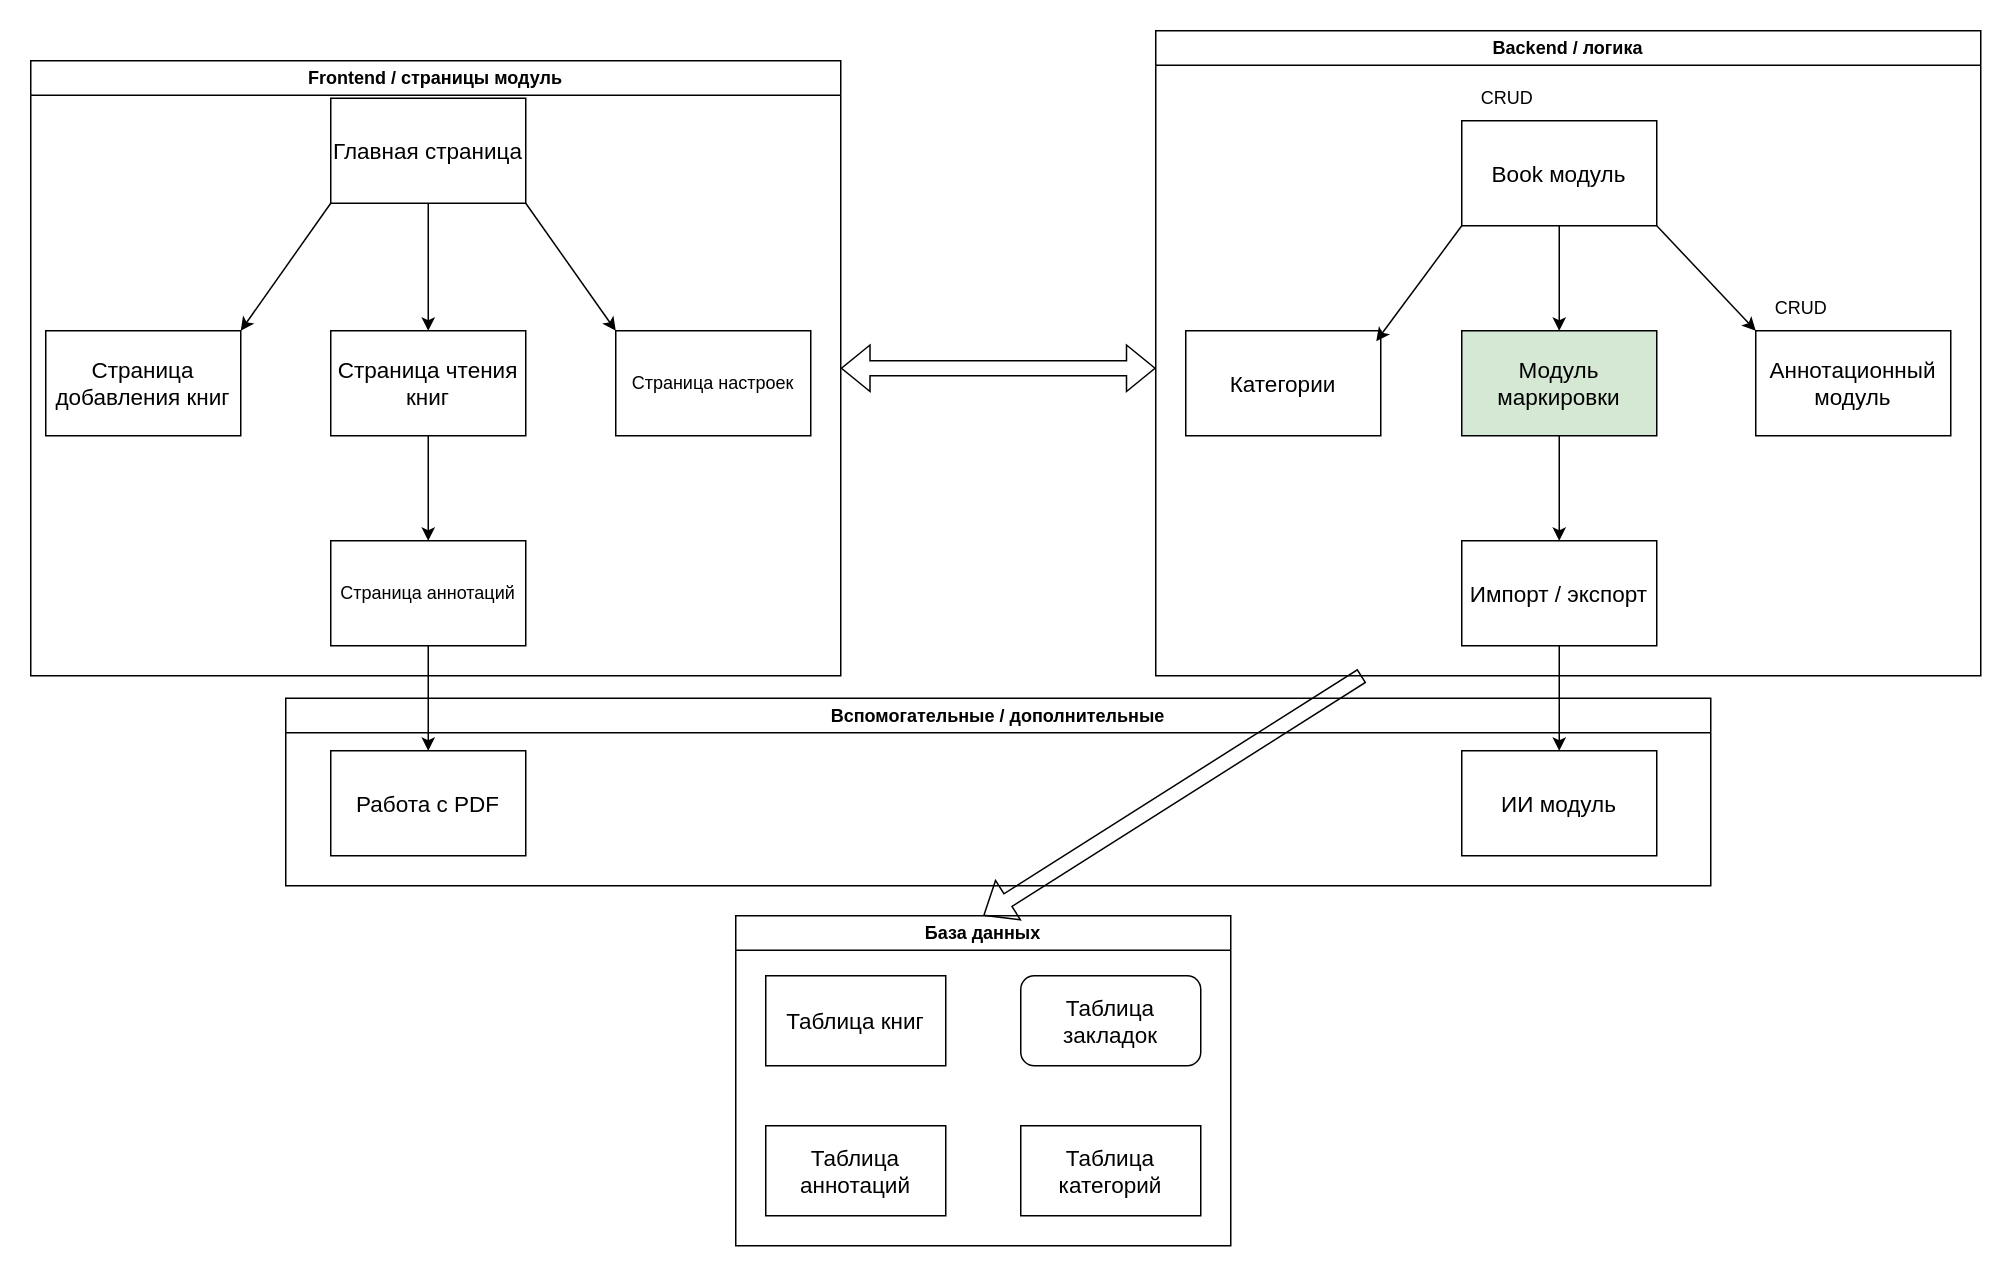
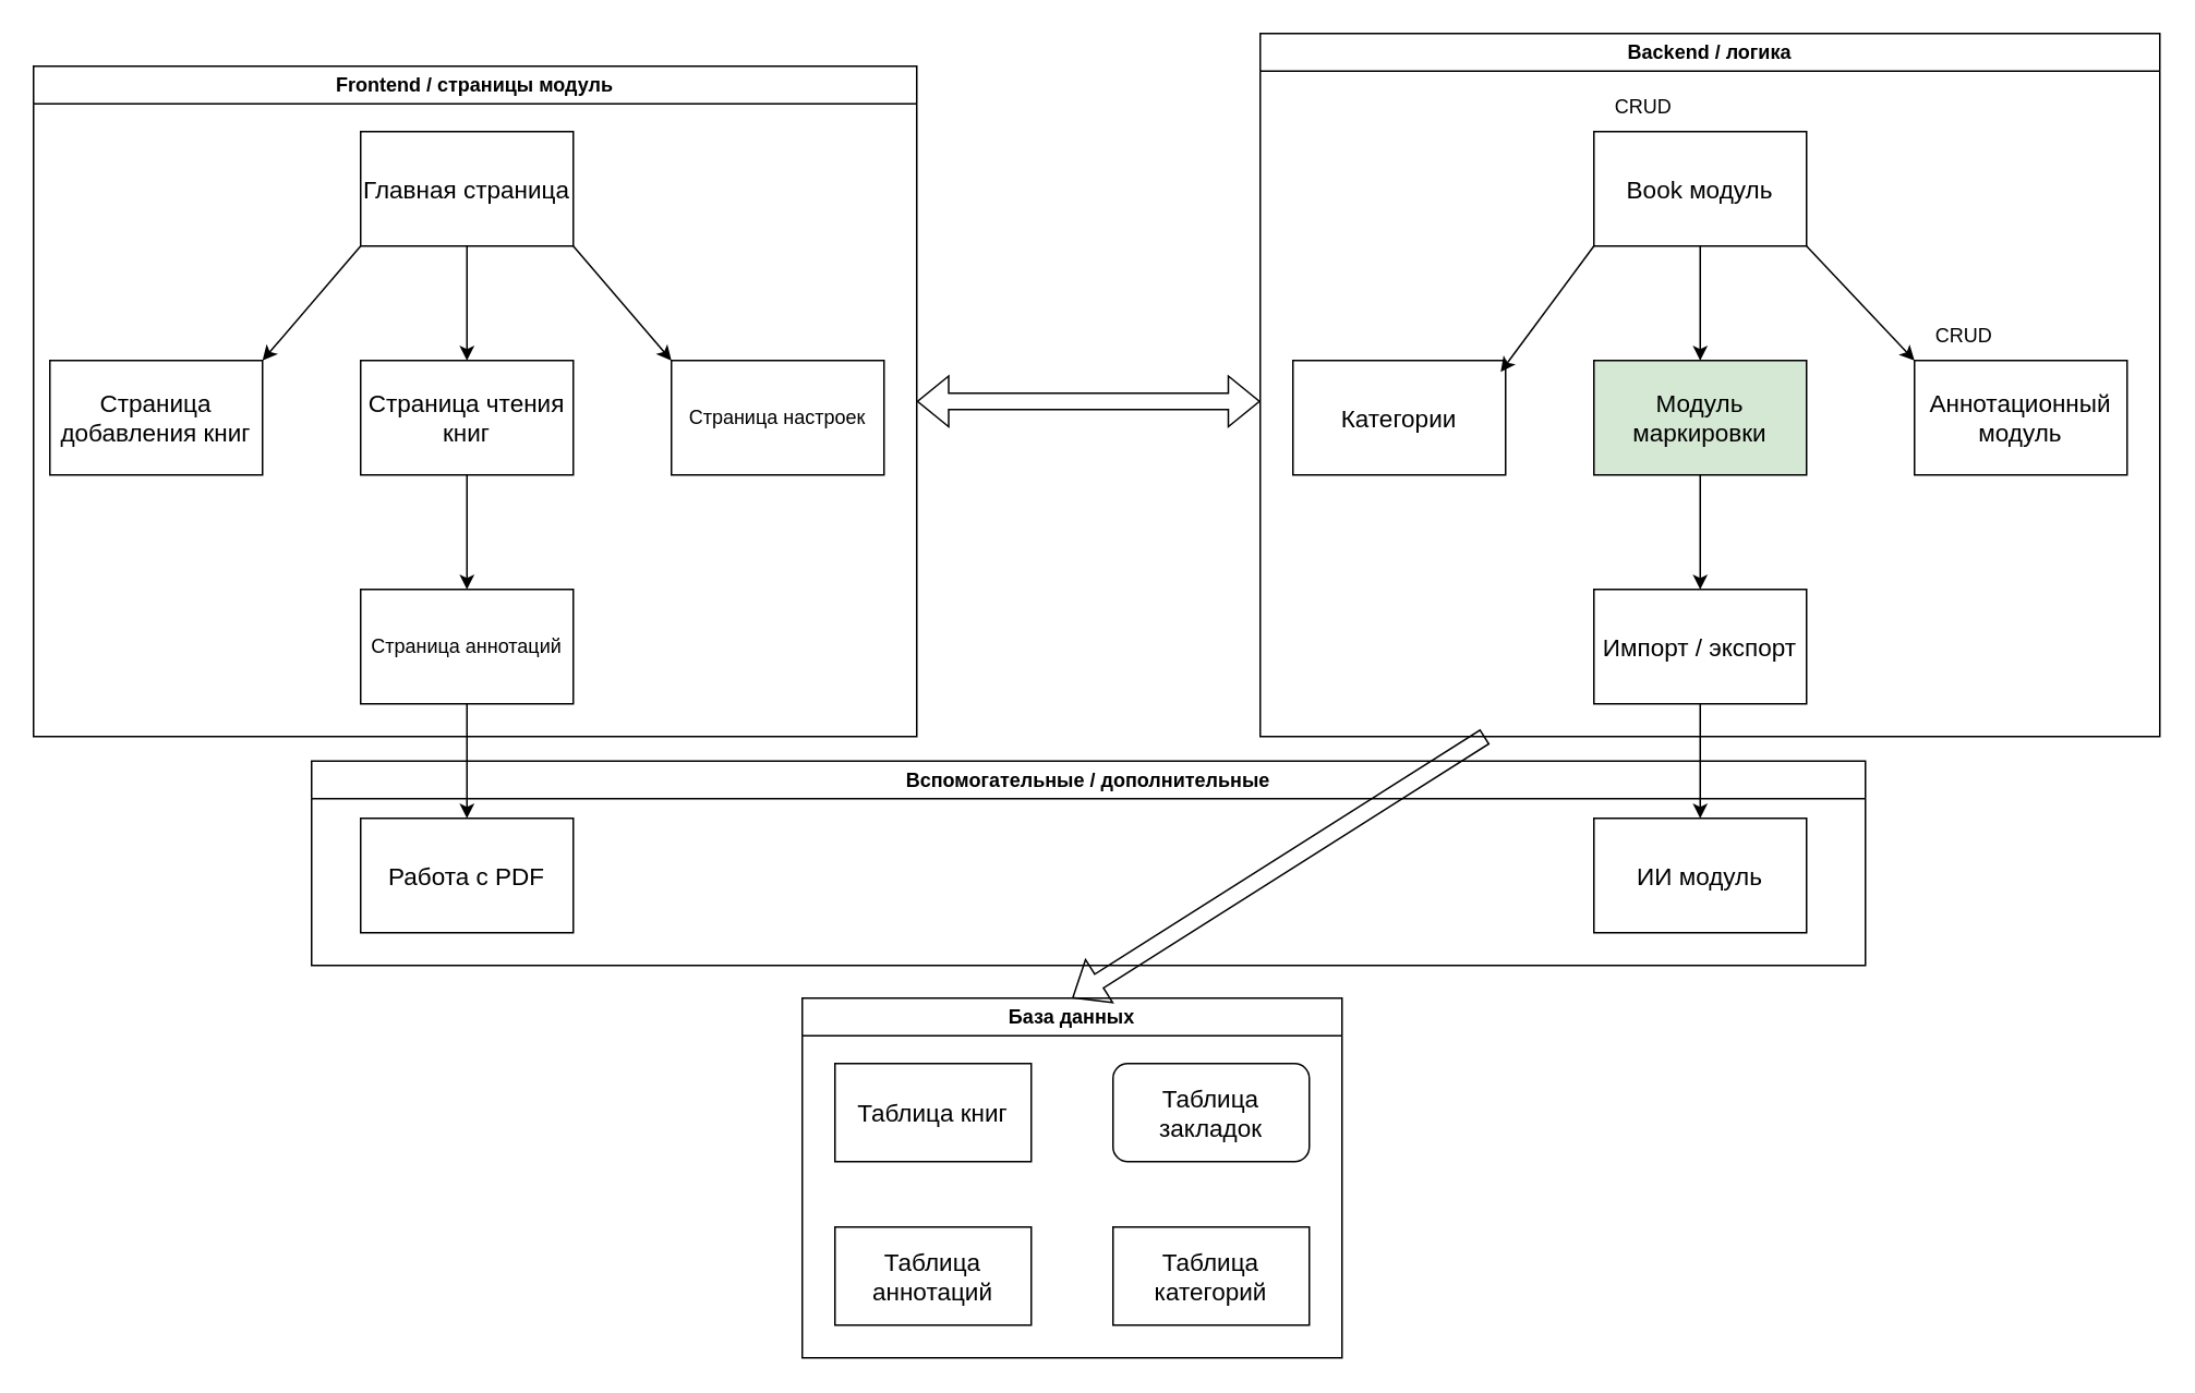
  <mxCell id="0" />
  <mxCell id="1" parent="0" />
- <mxCell id="2" value="&lt;font style=&quot;font-size: 15px;&quot;&gt;Главная страница&lt;/font&gt;" style="rounded=0;whiteSpace=wrap;html=1;" vertex="1" parent="1"><mxGeometry x="220" y="65" width="130" height="70" as="geometry" /></mxCell>
+ <mxCell id="2" value="&lt;font style=&quot;font-size: 15px;&quot;&gt;Главная страница&lt;/font&gt;" style="rounded=0;whiteSpace=wrap;html=1;" vertex="1" parent="1"><mxGeometry x="220" y="80" width="130" height="70" as="geometry" /></mxCell>
  <mxCell id="3" value="&lt;span style=&quot;font-size: 15px;&quot;&gt;Book модуль&lt;/span&gt;&lt;span style=&quot;color: rgba(0, 0, 0, 0); font-family: monospace; font-size: 0px; text-align: start; text-wrap-mode: nowrap;&quot;&gt;%3CmxGraphModel%3E%3Croot%3E%3CmxCell%20id%3D%220%22%2F%3E%3CmxCell%20id%3D%221%22%20parent%3D%220%22%2F%3E%3CmxCell%20id%3D%222%22%20value%3D%22%26lt%3Bfont%20style%3D%26quot%3Bfont-size%3A%2015px%3B%26quot%3B%26gt%3BUI%20%D0%BC%D0%BE%D0%B4%D1%83%D0%BB%D1%8C%26lt%3B%2Ffont%26gt%3B%22%20style%3D%22rounded%3D0%3BwhiteSpace%3Dwrap%3Bhtml%3D1%3B%22%20vertex%3D%221%22%20parent%3D%221%22%3E%3CmxGeometry%20x%3D%2270%22%20y%3D%2280%22%20width%3D%22130%22%20height%3D%2270%22%20as%3D%22geometry%22%2F%3E%3C%2FmxCell%3E%3C%2Froot%3E%3C%2FmxGraphModel%3E&lt;/span&gt;" style="rounded=0;whiteSpace=wrap;html=1;" vertex="1" parent="1"><mxGeometry x="974" y="80" width="130" height="70" as="geometry" /></mxCell>
  <mxCell id="4" value="&lt;span style=&quot;font-size: 15px;&quot;&gt;Работа с PDF&lt;/span&gt;" style="rounded=0;whiteSpace=wrap;html=1;" vertex="1" parent="1"><mxGeometry x="220" y="500" width="130" height="70" as="geometry" /></mxCell>
  <mxCell id="5" value="&lt;font style=&quot;font-size: 15px;&quot;&gt;Страница добавления книг&lt;/font&gt;" style="rounded=0;whiteSpace=wrap;html=1;" vertex="1" parent="1"><mxGeometry x="30" y="220" width="130" height="70" as="geometry" /></mxCell>
  <mxCell id="6" value="&lt;font style=&quot;font-size: 15px;&quot;&gt;Страница чтения книг&lt;/font&gt;" style="rounded=0;whiteSpace=wrap;html=1;" vertex="1" parent="1"><mxGeometry x="220" y="220" width="130" height="70" as="geometry" /></mxCell>
  <mxCell id="7" value="&lt;p&gt;Страница аннотаций&lt;/p&gt;" style="rounded=0;whiteSpace=wrap;html=1;" vertex="1" parent="1"><mxGeometry x="220" y="360" width="130" height="70" as="geometry" /></mxCell>
  <mxCell id="8" value="&lt;p&gt;Страница настроек&lt;/p&gt;" style="rounded=0;whiteSpace=wrap;html=1;" vertex="1" parent="1"><mxGeometry x="410" y="220" width="130" height="70" as="geometry" /></mxCell>
  <mxCell id="9" value="Frontend / страницы модуль" style="swimlane;whiteSpace=wrap;html=1;" vertex="1" parent="1"><mxGeometry x="20" y="40" width="540" height="410" as="geometry" /></mxCell>
  <mxCell id="10" value="" style="endArrow=classic;html=1;rounded=0;exitX=0.5;exitY=1;exitDx=0;exitDy=0;entryX=0.5;entryY=0;entryDx=0;entryDy=0;" edge="1" parent="1" source="2" target="6"><mxGeometry width="50" height="50" relative="1" as="geometry"><mxPoint x="550" y="370" as="sourcePoint" /><mxPoint x="600" y="320" as="targetPoint" /></mxGeometry></mxCell>
  <mxCell id="11" value="" style="endArrow=classic;html=1;rounded=0;exitX=1;exitY=1;exitDx=0;exitDy=0;entryX=0;entryY=0;entryDx=0;entryDy=0;" edge="1" parent="1" source="2" target="8"><mxGeometry width="50" height="50" relative="1" as="geometry"><mxPoint x="295" y="160" as="sourcePoint" /><mxPoint x="295" y="230" as="targetPoint" /></mxGeometry></mxCell>
  <mxCell id="12" value="" style="endArrow=classic;html=1;rounded=0;exitX=0.5;exitY=1;exitDx=0;exitDy=0;entryX=0.5;entryY=0;entryDx=0;entryDy=0;" edge="1" parent="1" source="6" target="7"><mxGeometry width="50" height="50" relative="1" as="geometry"><mxPoint x="360" y="265" as="sourcePoint" /><mxPoint x="420" y="265" as="targetPoint" /></mxGeometry></mxCell>
  <mxCell id="13" value="" style="endArrow=classic;html=1;rounded=0;exitX=0;exitY=1;exitDx=0;exitDy=0;entryX=1;entryY=0;entryDx=0;entryDy=0;" edge="1" parent="1" source="2" target="5"><mxGeometry width="50" height="50" relative="1" as="geometry"><mxPoint x="295" y="300" as="sourcePoint" /><mxPoint x="295" y="370" as="targetPoint" /></mxGeometry></mxCell>
  <mxCell id="14" value="&lt;span style=&quot;font-size: 15px;&quot;&gt;Категории&lt;/span&gt;" style="rounded=0;whiteSpace=wrap;html=1;" vertex="1" parent="1"><mxGeometry x="790" y="220" width="130" height="70" as="geometry" /></mxCell>
  <mxCell id="15" value="&lt;span style=&quot;font-size: 15px;&quot;&gt;Модуль маркировки&lt;/span&gt;" style="rounded=0;whiteSpace=wrap;html=1;fillColor=#d5e8d4;" vertex="1" parent="1"><mxGeometry x="974" y="220" width="130" height="70" as="geometry" /></mxCell>
  <mxCell id="16" value="&lt;span style=&quot;font-size: 15px;&quot;&gt;Аннотационный модуль&lt;/span&gt;" style="rounded=0;whiteSpace=wrap;html=1;" vertex="1" parent="1"><mxGeometry x="1170" y="220" width="130" height="70" as="geometry" /></mxCell>
  <mxCell id="17" value="CRUD" style="text;html=1;align=center;verticalAlign=middle;resizable=0;points=[];autosize=1;strokeColor=none;fillColor=none;" vertex="1" parent="1"><mxGeometry x="1170" y="190" width="60" height="30" as="geometry" /></mxCell>
  <mxCell id="18" value="CRUD" style="text;html=1;align=center;verticalAlign=middle;resizable=0;points=[];autosize=1;strokeColor=none;fillColor=none;" vertex="1" parent="1"><mxGeometry x="974" y="50" width="60" height="30" as="geometry" /></mxCell>
  <mxCell id="19" value="&lt;span style=&quot;font-size: 15px;&quot;&gt;Импорт / экспорт&lt;/span&gt;" style="rounded=0;whiteSpace=wrap;html=1;" vertex="1" parent="1"><mxGeometry x="974" y="360" width="130" height="70" as="geometry" /></mxCell>
  <mxCell id="20" value="Backend / логика" style="swimlane;whiteSpace=wrap;html=1;" vertex="1" parent="1"><mxGeometry x="770" y="20" width="550" height="430" as="geometry" /></mxCell>
  <mxCell id="21" value="" style="endArrow=classic;html=1;rounded=0;exitX=0.5;exitY=1;exitDx=0;exitDy=0;entryX=0.5;entryY=0;entryDx=0;entryDy=0;" edge="1" parent="1" source="3" target="15"><mxGeometry width="50" height="50" relative="1" as="geometry"><mxPoint x="295" y="160" as="sourcePoint" /><mxPoint x="295" y="230" as="targetPoint" /></mxGeometry></mxCell>
  <mxCell id="22" value="" style="endArrow=classic;html=1;rounded=0;exitX=1;exitY=1;exitDx=0;exitDy=0;entryX=0;entryY=1;entryDx=0;entryDy=0;entryPerimeter=0;" edge="1" parent="1" source="3" target="17"><mxGeometry width="50" height="50" relative="1" as="geometry"><mxPoint x="1049" y="160" as="sourcePoint" /><mxPoint x="1049" y="230" as="targetPoint" /></mxGeometry></mxCell>
  <mxCell id="23" value="" style="endArrow=classic;html=1;rounded=0;exitX=0.5;exitY=1;exitDx=0;exitDy=0;entryX=0.5;entryY=0;entryDx=0;entryDy=0;" edge="1" parent="1" source="15" target="19"><mxGeometry width="50" height="50" relative="1" as="geometry"><mxPoint x="1114" y="160" as="sourcePoint" /><mxPoint x="1180" y="230" as="targetPoint" /></mxGeometry></mxCell>
  <mxCell id="24" value="" style="endArrow=classic;html=1;rounded=0;exitX=0;exitY=1;exitDx=0;exitDy=0;entryX=0.977;entryY=0.1;entryDx=0;entryDy=0;entryPerimeter=0;" edge="1" parent="1" source="3" target="14"><mxGeometry width="50" height="50" relative="1" as="geometry"><mxPoint x="1049" y="300" as="sourcePoint" /><mxPoint x="1049" y="370" as="targetPoint" /></mxGeometry></mxCell>
  <mxCell id="25" value="Вспомогательные / дополнительные" style="swimlane;whiteSpace=wrap;html=1;" vertex="1" parent="1"><mxGeometry x="190" y="465" width="950" height="125" as="geometry" /></mxCell>
  <mxCell id="26" value="&lt;span style=&quot;font-size: 15px;&quot;&gt;ИИ модуль&lt;/span&gt;" style="rounded=0;whiteSpace=wrap;html=1;" vertex="1" parent="25"><mxGeometry x="784" y="35" width="130" height="70" as="geometry" /></mxCell>
  <mxCell id="27" value="" style="endArrow=classic;html=1;rounded=0;entryX=0.5;entryY=0;entryDx=0;entryDy=0;exitX=0.5;exitY=1;exitDx=0;exitDy=0;" edge="1" parent="1" source="19" target="26"><mxGeometry width="50" height="50" relative="1" as="geometry"><mxPoint x="690" y="470" as="sourcePoint" /><mxPoint x="740" y="420" as="targetPoint" /></mxGeometry></mxCell>
  <mxCell id="28" value="" style="endArrow=classic;html=1;rounded=0;exitX=0.5;exitY=1;exitDx=0;exitDy=0;entryX=0.5;entryY=0;entryDx=0;entryDy=0;" edge="1" parent="1" source="7" target="4"><mxGeometry width="50" height="50" relative="1" as="geometry"><mxPoint x="690" y="470" as="sourcePoint" /><mxPoint x="740" y="420" as="targetPoint" /></mxGeometry></mxCell>
  <mxCell id="29" value="&lt;span style=&quot;font-size: 15px;&quot;&gt;Таблица закладок&lt;/span&gt;" style="whiteSpace=wrap;html=1;rounded=1;" vertex="1" parent="1"><mxGeometry x="680" y="650" width="120" height="60" as="geometry" /></mxCell>
  <mxCell id="30" value="&lt;span style=&quot;font-size: 15px;&quot;&gt;Таблица книг&lt;/span&gt;" style="rounded=0;whiteSpace=wrap;html=1;" vertex="1" parent="1"><mxGeometry x="510" y="650" width="120" height="60" as="geometry" /></mxCell>
  <mxCell id="31" value="&lt;span style=&quot;font-size: 15px;&quot;&gt;Таблица аннотаций&lt;/span&gt;" style="rounded=0;whiteSpace=wrap;html=1;" vertex="1" parent="1"><mxGeometry x="510" y="750" width="120" height="60" as="geometry" /></mxCell>
  <mxCell id="32" value="&lt;span style=&quot;font-size: 15px;&quot;&gt;Таблица категорий&lt;/span&gt;" style="rounded=0;whiteSpace=wrap;html=1;" vertex="1" parent="1"><mxGeometry x="680" y="750" width="120" height="60" as="geometry" /></mxCell>
  <mxCell id="33" value="База данных" style="swimlane;whiteSpace=wrap;html=1;" vertex="1" parent="1"><mxGeometry x="490" y="610" width="330" height="220" as="geometry" /></mxCell>
  <mxCell id="34" value="" style="shape=flexArrow;endArrow=classic;startArrow=classic;html=1;rounded=0;exitX=1;exitY=0.5;exitDx=0;exitDy=0;" edge="1" parent="1" source="9"><mxGeometry width="100" height="100" relative="1" as="geometry"><mxPoint x="760" y="510" as="sourcePoint" /><mxPoint x="770" y="245" as="targetPoint" /></mxGeometry></mxCell>
  <mxCell id="35" value="" style="shape=flexArrow;endArrow=classic;html=1;rounded=0;entryX=0.5;entryY=0;entryDx=0;entryDy=0;exitX=0.25;exitY=1;exitDx=0;exitDy=0;" edge="1" parent="1" source="20" target="33"><mxGeometry width="50" height="50" relative="1" as="geometry"><mxPoint x="780" y="490" as="sourcePoint" /><mxPoint x="830" y="440" as="targetPoint" /></mxGeometry></mxCell>
